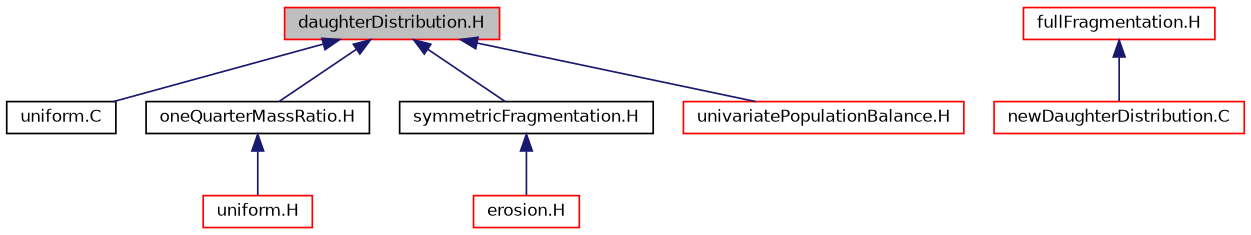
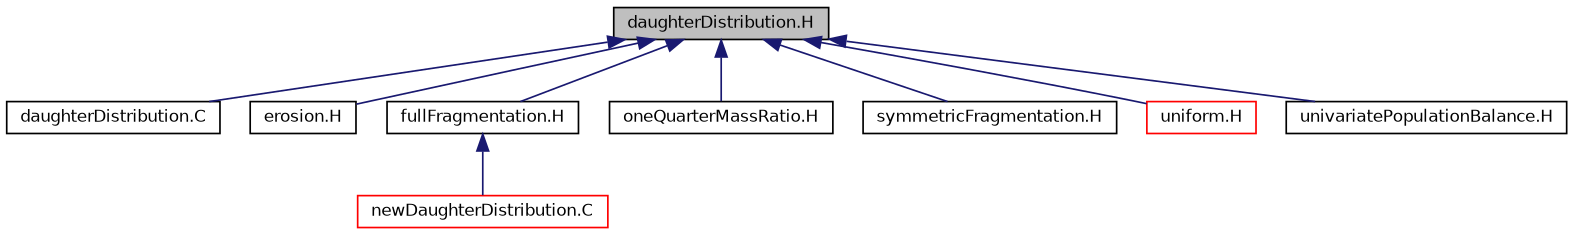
  digraph {
    node [color=red fontname=Helvetica fontsize=10 shape=record]
    edge [color=midnightblue dir=back fontname=Helvetica fontsize=10 labelfontname=Helvetica labelfontsize=10 style=solid]
-   n1 [fillcolor=grey75 fontcolor=black height=0.2 label="daughterDistribution.H" style=filled width=0.4]
-   n2 [color=black height=0.2 label="uniform.C" width=0.4]
-   n3 [height=0.2 label="erosion.H" width=0.4]
-   n4 [height=0.2 label="fullFragmentation.H" width=0.4]
+   n1 [color=black fillcolor=grey75 fontcolor=black height=0.2 label="daughterDistribution.H" style=filled width=0.4]
+   n2 [color=black height=0.2 label="daughterDistribution.C" width=0.4]
+   n3 [color=black height=0.2 label="erosion.H" width=0.4]
+   n4 [color=black height=0.2 label="fullFragmentation.H" width=0.4]
    n5 [color=black height=0.2 label="oneQuarterMassRatio.H" width=0.4]
    n6 [color=black height=0.2 label="symmetricFragmentation.H" width=0.4]
    n7 [height=0.2 label="uniform.H" width=0.4]
-   n8 [height=0.2 label="univariatePopulationBalance.H" width=0.4]
+   n8 [color=black height=0.2 label="univariatePopulationBalance.H" width=0.4]
    n9 [height=0.2 label="newDaughterDistribution.C" width=0.4]
    n1 -> n2
-   n6 -> n3
+   n1 -> n3
+   n1 -> n4
    n1 -> n5
    n1 -> n6
-   n5 -> n7
+   n1 -> n7
    n1 -> n8
    n4 -> n9
  }
